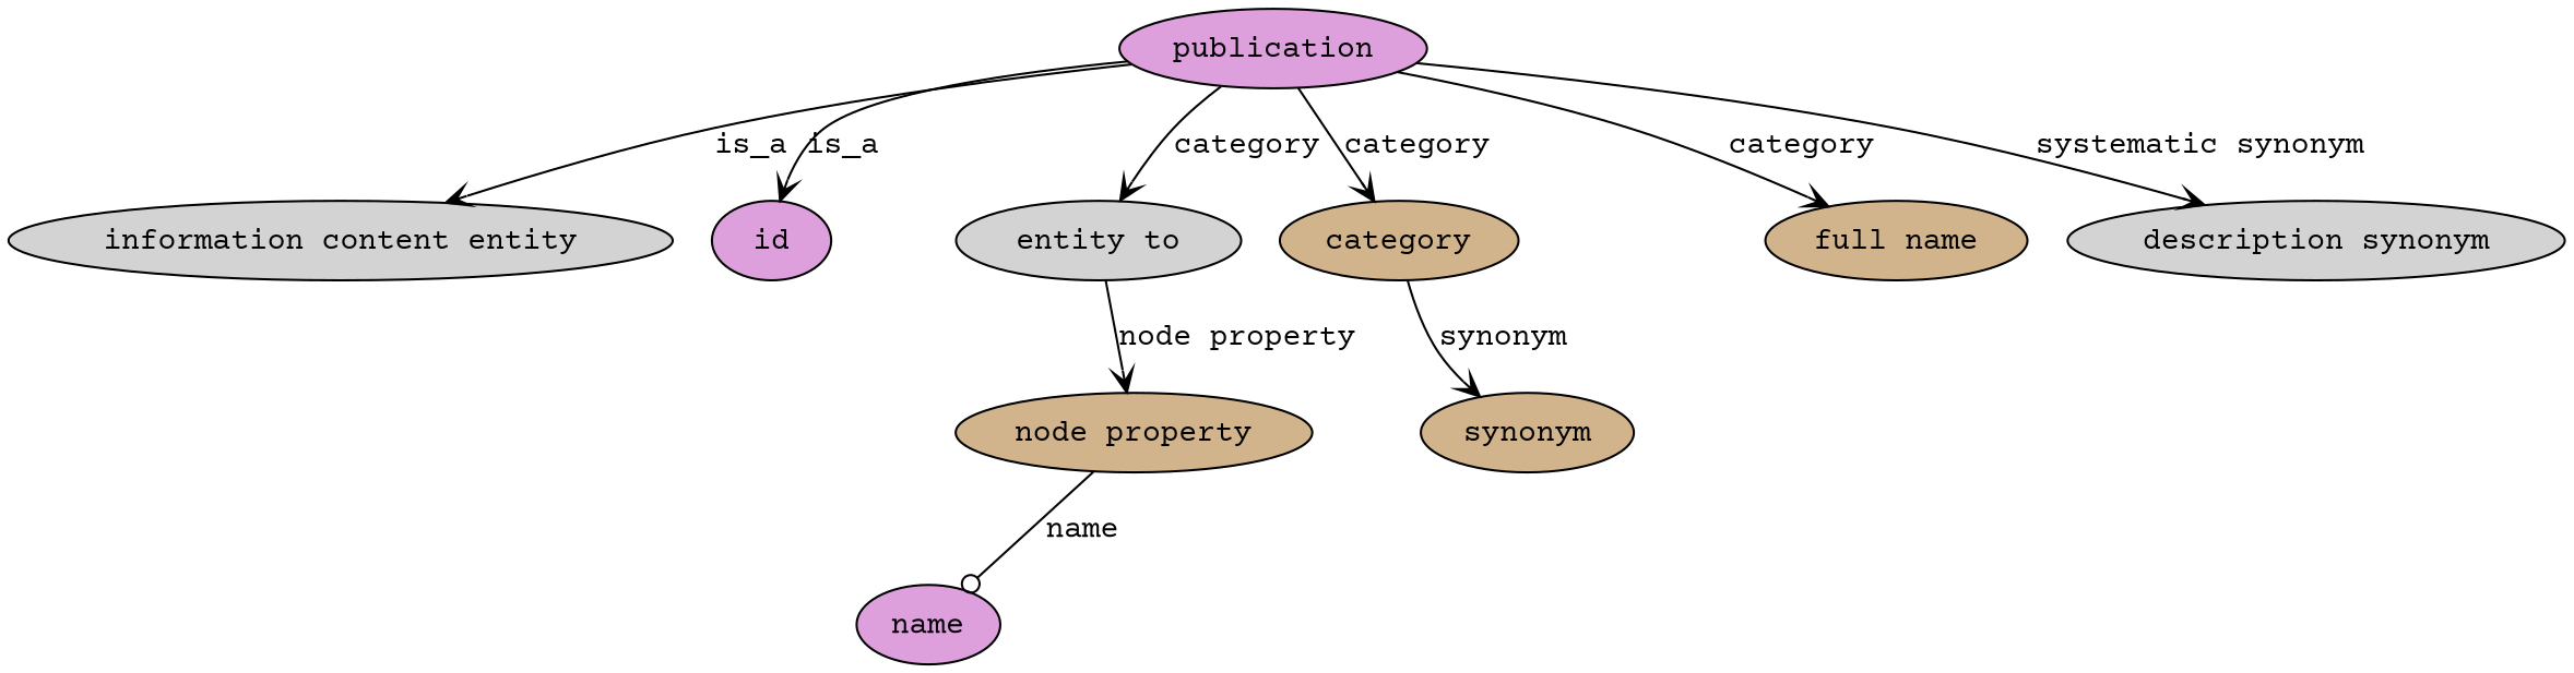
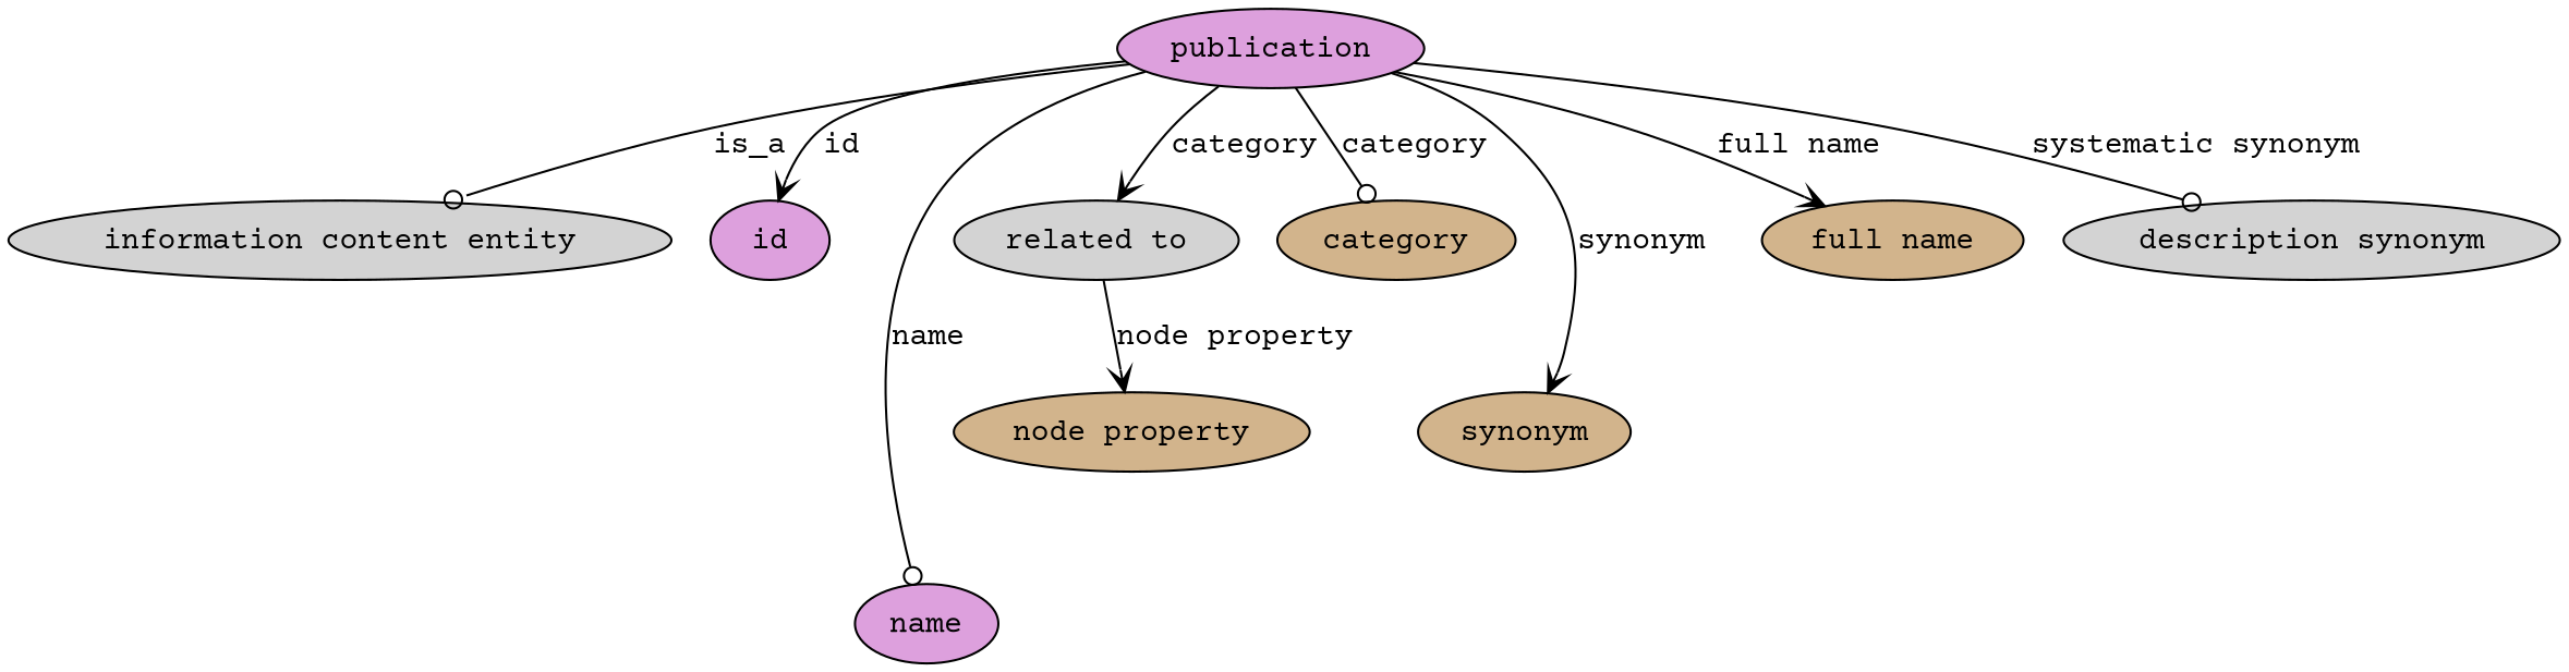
  digraph {
    fontname="Courier Prime"
    node [fillcolor=tan fontname="Courier Prime" style=filled color=black]
    edge [arrowhead=vee fontname="Courier Prime" color=black style=solid]
    n1 [fillcolor=plum height=0.5 label=publication width=1.3859 color=""]
    "information content entity" [fillcolor=lightgrey height=0.5 width=2.8458 color=""]
    id [fillcolor=plum height=0.5 width=0.75]
    name [fillcolor=plum height=0.5 width=0.75]
    category [height=0.5 width=0.75]
-   "related to" [fillcolor=lightgrey height=0.5 width=0.75 label="entity to"]
+   "related to" [fillcolor=lightgrey height=0.5 width=0.75]
    synonym [height=0.5 width=0.75]
    "full name" [height=0.5 width=0.75]
    n9 [fillcolor=lightgrey height=0.5 label="description synonym" width=0.75]
    "node property" [height=0.5 width=0.75]
-   n1 -> "information content entity" [label=is_a color="" style=""]
-   n1 -> id [label=is_a]
-   "node property" -> name [arrowhead=odot label=name]
-   n1 -> category [label=category]
+   n1 -> "information content entity" [arrowhead=odot label=is_a color="" style=""]
+   n1 -> id [label=id]
+   n1 -> name [arrowhead=odot label=name]
+   n1 -> category [arrowhead=odot label=category]
    n1 -> "related to" [label=category]
-   category -> synonym [label=synonym]
-   n1 -> "full name" [label=category]
-   n1 -> n9 [label="systematic synonym"]
+   n1 -> synonym [label=synonym]
+   n1 -> "full name" [label="full name"]
+   n1 -> n9 [arrowhead=odot label="systematic synonym"]
    "related to" -> "node property" [label="node property"]
  }
